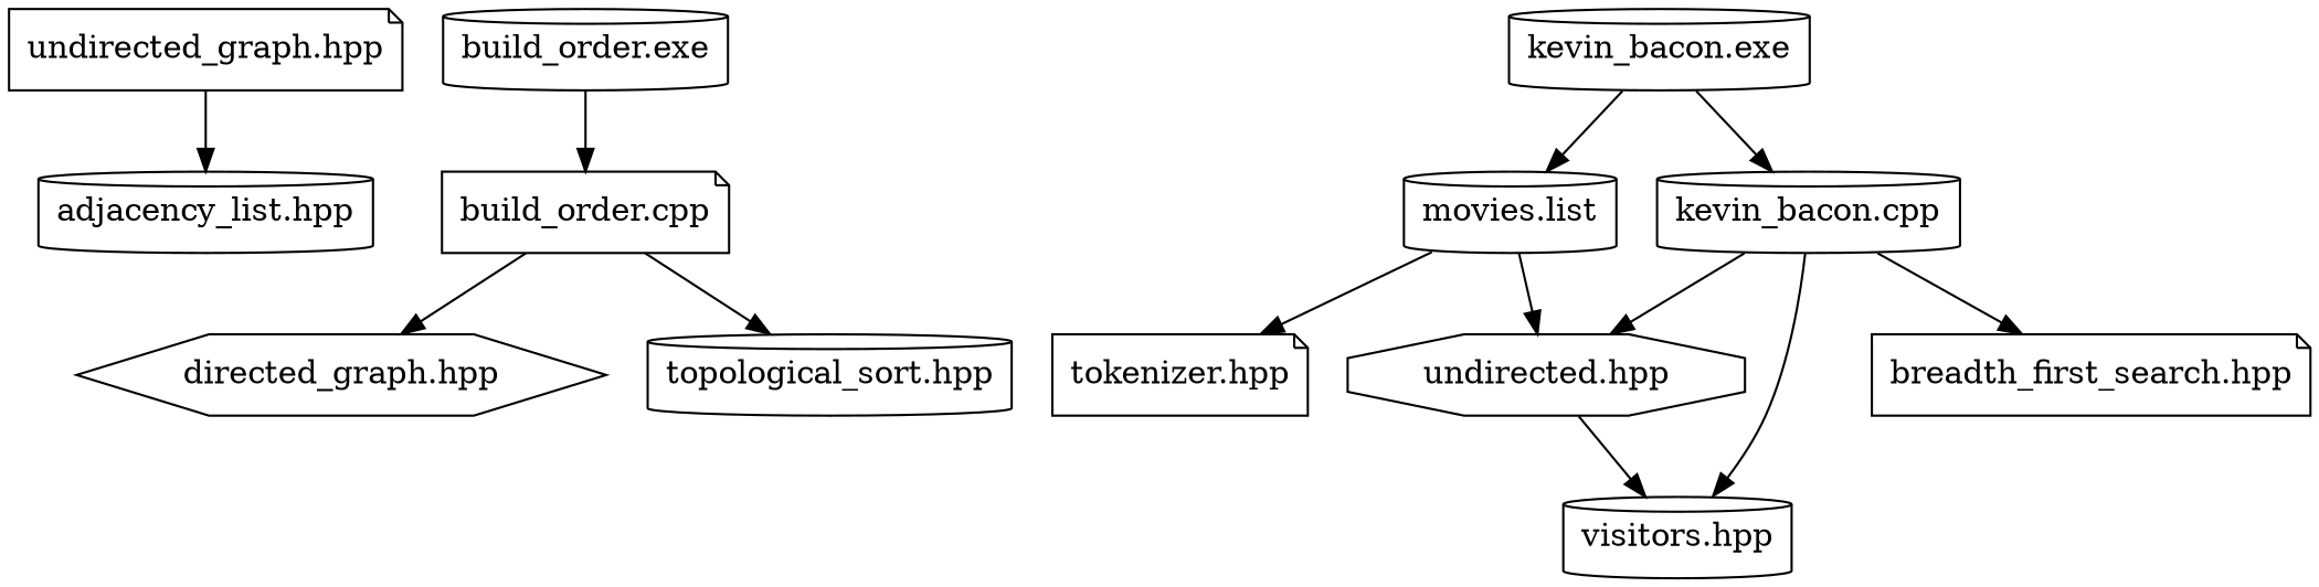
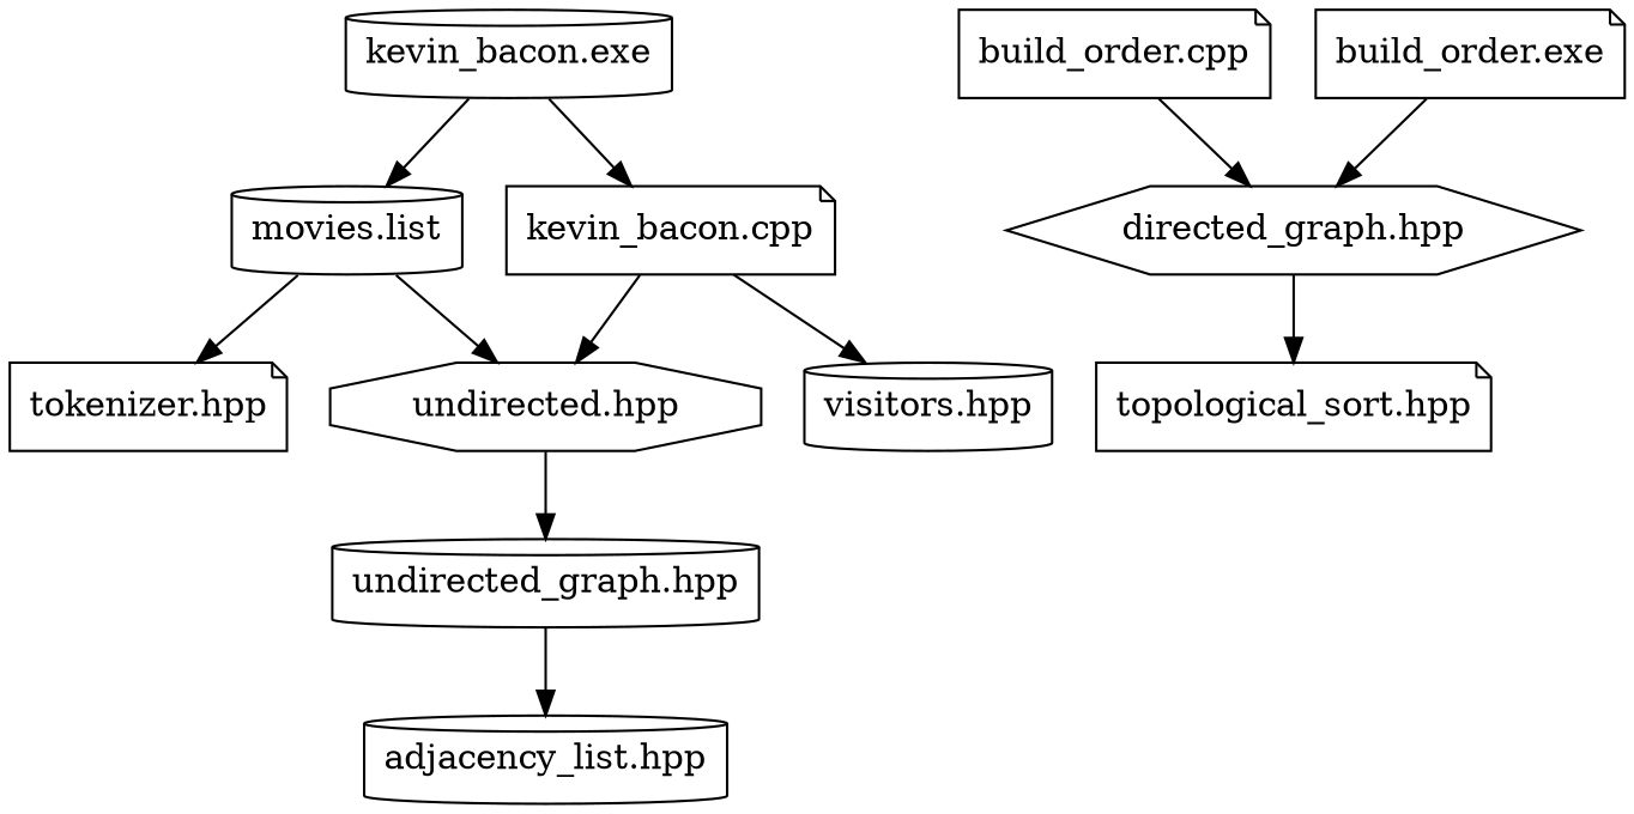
  digraph {
    node [shape=note]
    "adjacency_list.hpp" [shape=cylinder]
-   "undirected_graph.hpp"
+   "undirected_graph.hpp" [shape=cylinder]
    "directed_graph.hpp" [shape=hexagon]
    n4 [label="undirected.hpp" shape=octagon]
    n5 [label="movies.list" shape=cylinder]
    "tokenizer.hpp"
-   "kevin_bacon.cpp" [shape=cylinder]
+   "kevin_bacon.cpp"
    "visitors.hpp" [shape=cylinder]
-   "breadth_first_search.hpp"
    "kevin_bacon.exe" [shape=cylinder]
    "build_order.cpp"
-   "topological_sort.hpp" [shape=cylinder]
-   "build_order.exe" [shape=cylinder]
+   "topological_sort.hpp"
+   "build_order.exe"
    "undirected_graph.hpp" -> "adjacency_list.hpp"
-   n4 -> "visitors.hpp"
+   n4 -> "undirected_graph.hpp"
    n5 -> n4
    n5 -> "tokenizer.hpp"
    "kevin_bacon.cpp" -> n4
    "kevin_bacon.cpp" -> "visitors.hpp"
-   "kevin_bacon.cpp" -> "breadth_first_search.hpp"
    "kevin_bacon.exe" -> n5
    "kevin_bacon.exe" -> "kevin_bacon.cpp"
    "build_order.cpp" -> "directed_graph.hpp"
-   "build_order.cpp" -> "topological_sort.hpp"
-   "build_order.exe" -> "build_order.cpp"
+   "directed_graph.hpp" -> "topological_sort.hpp"
+   "build_order.exe" -> "directed_graph.hpp"
  }
